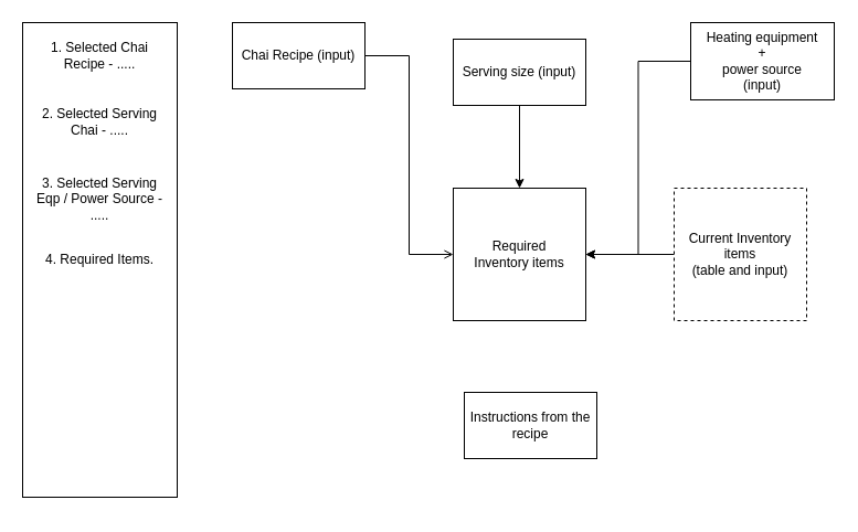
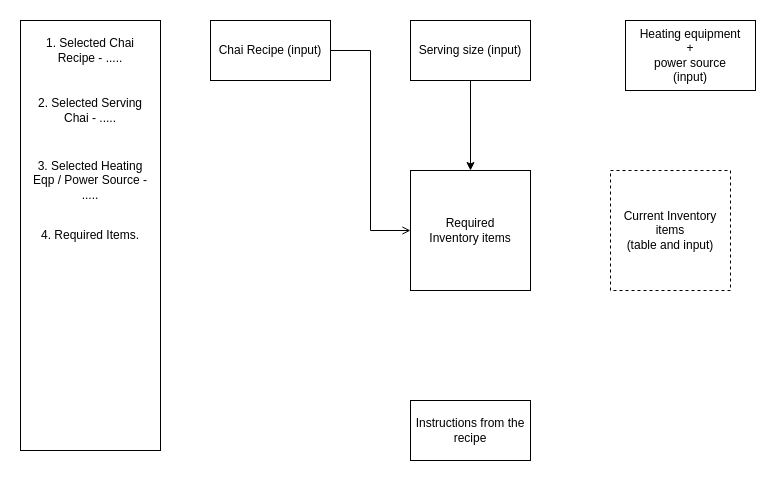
  <mxCell id="0" />
  <mxCell id="1" parent="0" />
  <mxCell id="2" style="edgeStyle=orthogonalEdgeStyle;rounded=0;orthogonalLoop=1;jettySize=auto;html=1;entryX=0;entryY=0.5;entryDx=0;entryDy=0;endArrow=open;" parent="1" source="3" target="8" edge="1"><mxGeometry relative="1" as="geometry" /></mxCell>
  <mxCell id="3" value="Chai Recipe (input)" style="rounded=0;whiteSpace=wrap;html=1;" parent="1" vertex="1"><mxGeometry x="210" y="20" width="120" height="60" as="geometry" /></mxCell>
  <mxCell id="4" style="edgeStyle=orthogonalEdgeStyle;rounded=0;orthogonalLoop=1;jettySize=auto;html=1;entryX=0.5;entryY=0;entryDx=0;entryDy=0;" parent="1" source="5" target="8" edge="1"><mxGeometry relative="1" as="geometry" /></mxCell>
- <mxCell id="5" value="Serving size (input)" style="rounded=0;whiteSpace=wrap;html=1;" parent="1" vertex="1"><mxGeometry x="410" y="35" width="120" height="60" as="geometry" /></mxCell>
- <mxCell id="6" style="edgeStyle=orthogonalEdgeStyle;rounded=0;orthogonalLoop=1;jettySize=auto;html=1;entryX=1;entryY=0.5;entryDx=0;entryDy=0;" parent="1" source="7" target="8" edge="1"><mxGeometry relative="1" as="geometry" /></mxCell>
+ <mxCell id="5" value="Serving size (input)" style="rounded=0;whiteSpace=wrap;html=1;" parent="1" vertex="1"><mxGeometry x="410" y="20" width="120" height="60" as="geometry" /></mxCell>
  <mxCell id="7" value="Heating equipment&lt;br&gt;+&lt;div&gt;power source&lt;br&gt;(input)&lt;/div&gt;" style="rounded=0;whiteSpace=wrap;html=1;" parent="1" vertex="1"><mxGeometry x="625" y="20" width="130" height="70" as="geometry" /></mxCell>
  <mxCell id="8" value="Required&lt;div&gt;Inventory items&lt;/div&gt;" style="whiteSpace=wrap;html=1;aspect=fixed;" parent="1" vertex="1"><mxGeometry x="410" y="170" width="120" height="120" as="geometry" /></mxCell>
- <mxCell id="9" value="Instructions from the recipe" style="rounded=0;whiteSpace=wrap;html=1;" parent="1" vertex="1"><mxGeometry x="420" y="355" width="120" height="60" as="geometry" /></mxCell>
- <mxCell id="10" style="edgeStyle=orthogonalEdgeStyle;rounded=0;orthogonalLoop=1;jettySize=auto;html=1;entryX=1;entryY=0.5;entryDx=0;entryDy=0;" parent="1" source="11" target="8" edge="1"><mxGeometry relative="1" as="geometry" /></mxCell>
+ <mxCell id="9" value="Instructions from the recipe" style="rounded=0;whiteSpace=wrap;html=1;" parent="1" vertex="1"><mxGeometry x="410" y="400" width="120" height="60" as="geometry" /></mxCell>
  <mxCell id="11" value="Current Inventory items&lt;br&gt;(table and input)" style="whiteSpace=wrap;html=1;aspect=fixed;dashed=1;" parent="1" vertex="1"><mxGeometry x="610" y="170" width="120" height="120" as="geometry" /></mxCell>
  <mxCell id="12" value="" style="rounded=0;whiteSpace=wrap;html=1;" parent="1" vertex="1"><mxGeometry x="20" y="20" width="140" height="430" as="geometry" /></mxCell>
  <mxCell id="13" value="1. Selected Chai Recipe - ....." style="text;html=1;align=center;verticalAlign=middle;whiteSpace=wrap;rounded=0;" parent="1" vertex="1"><mxGeometry x="30" y="30" width="120" height="40" as="geometry" /></mxCell>
  <mxCell id="14" value="2. Selected Serving Chai - ....." style="text;html=1;align=center;verticalAlign=middle;whiteSpace=wrap;rounded=0;" parent="1" vertex="1"><mxGeometry x="30" y="90" width="120" height="40" as="geometry" /></mxCell>
- <mxCell id="15" value="3. Selected Serving Eqp / Power Source - ....." style="text;html=1;align=center;verticalAlign=middle;whiteSpace=wrap;rounded=0;" parent="1" vertex="1"><mxGeometry x="30" y="150" width="120" height="60" as="geometry" /></mxCell>
+ <mxCell id="15" value="3. Selected Heating Eqp / Power Source - ....." style="text;html=1;align=center;verticalAlign=middle;whiteSpace=wrap;rounded=0;" parent="1" vertex="1"><mxGeometry x="30" y="150" width="120" height="60" as="geometry" /></mxCell>
  <mxCell id="16" value="4. Required&amp;nbsp;Items." style="text;html=1;align=center;verticalAlign=middle;whiteSpace=wrap;rounded=0;" parent="1" vertex="1"><mxGeometry x="30" y="205" width="120" height="60" as="geometry" /></mxCell>
